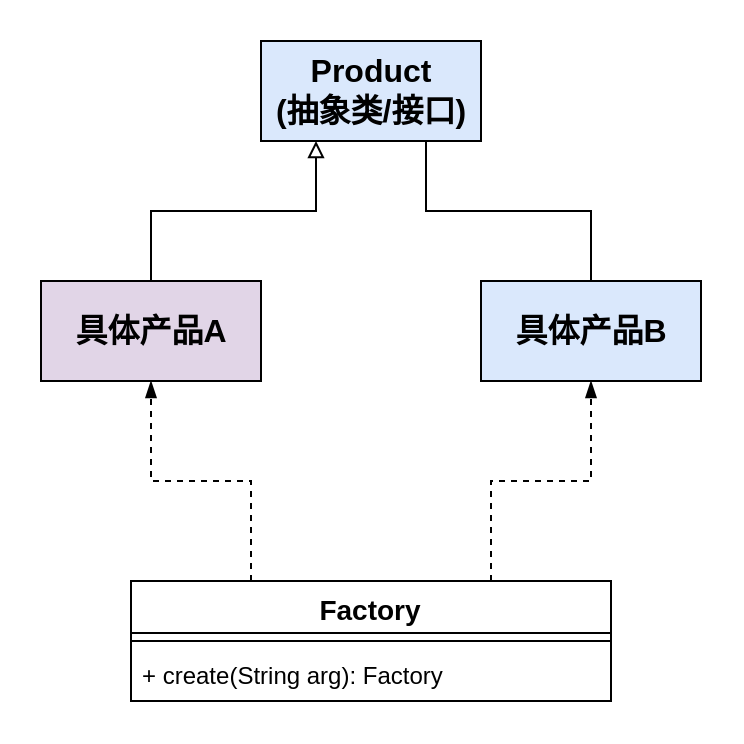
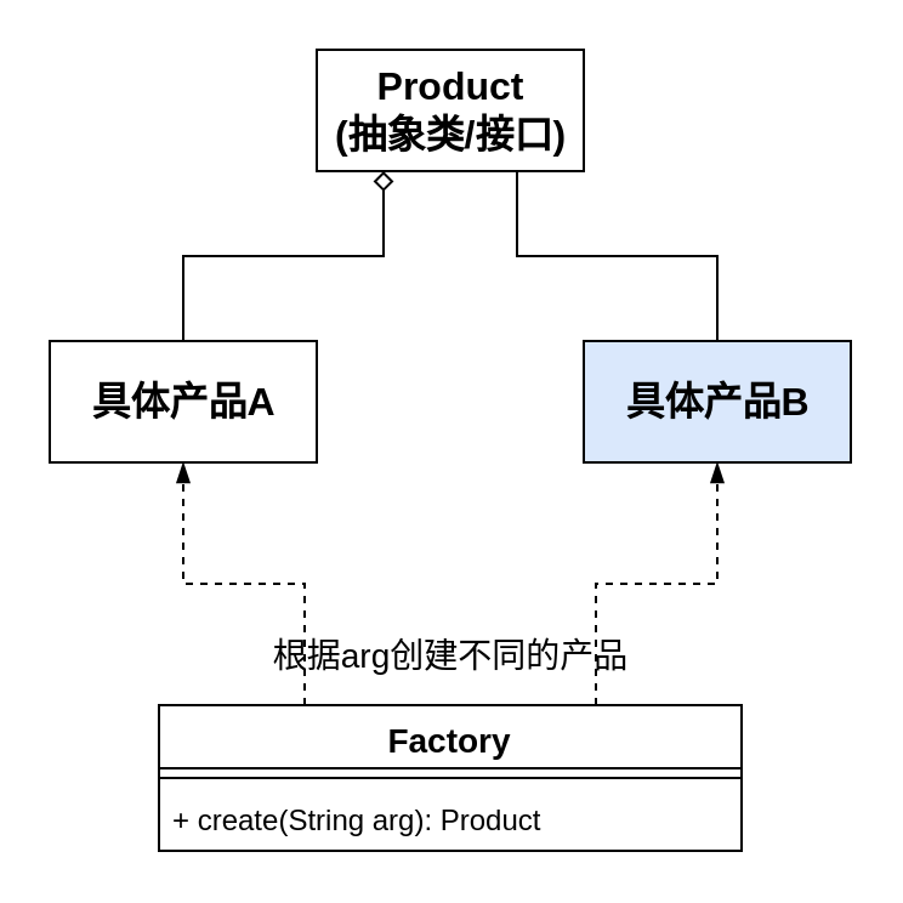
  <mxCell id="0" />
  <mxCell id="1" parent="0" />
- <mxCell id="2" value="&lt;b style=&quot;font-size: 16px&quot;&gt;Product&lt;br&gt;(抽象类/接口)&lt;/b&gt;" style="html=1;fillColor=#dae8fc;" vertex="1" parent="1"><mxGeometry x="130" y="20" width="110" height="50" as="geometry" /></mxCell>
- <mxCell id="3" style="edgeStyle=orthogonalEdgeStyle;rounded=0;orthogonalLoop=1;jettySize=auto;html=1;exitX=0.5;exitY=0;exitDx=0;exitDy=0;entryX=0.25;entryY=1;entryDx=0;entryDy=0;endArrow=block;endFill=0;" edge="1" parent="1" source="4" target="2"><mxGeometry relative="1" as="geometry" /></mxCell>
- <mxCell id="4" value="&lt;span style=&quot;font-size: 16px&quot;&gt;&lt;b&gt;具体产品A&lt;/b&gt;&lt;/span&gt;" style="html=1;fillColor=#e1d5e7;" vertex="1" parent="1"><mxGeometry x="20" y="140" width="110" height="50" as="geometry" /></mxCell>
+ <mxCell id="2" value="&lt;b style=&quot;font-size: 16px&quot;&gt;Product&lt;br&gt;(抽象类/接口)&lt;/b&gt;" style="html=1;" vertex="1" parent="1"><mxGeometry x="130" y="20" width="110" height="50" as="geometry" /></mxCell>
+ <mxCell id="3" style="edgeStyle=orthogonalEdgeStyle;rounded=0;orthogonalLoop=1;jettySize=auto;html=1;exitX=0.5;exitY=0;exitDx=0;exitDy=0;entryX=0.25;entryY=1;entryDx=0;entryDy=0;endArrow=diamond;endFill=0;" edge="1" parent="1" source="4" target="2"><mxGeometry relative="1" as="geometry" /></mxCell>
+ <mxCell id="4" value="&lt;span style=&quot;font-size: 16px&quot;&gt;&lt;b&gt;具体产品A&lt;/b&gt;&lt;/span&gt;" style="html=1;" vertex="1" parent="1"><mxGeometry x="20" y="140" width="110" height="50" as="geometry" /></mxCell>
  <mxCell id="5" style="edgeStyle=orthogonalEdgeStyle;rounded=0;orthogonalLoop=1;jettySize=auto;html=1;exitX=0.5;exitY=0;exitDx=0;exitDy=0;entryX=0.75;entryY=1;entryDx=0;entryDy=0;endArrow=none;endFill=0;" edge="1" parent="1" source="6" target="2"><mxGeometry relative="1" as="geometry" /></mxCell>
  <mxCell id="6" value="&lt;span style=&quot;font-size: 16px&quot;&gt;&lt;b&gt;具体产品B&lt;/b&gt;&lt;/span&gt;" style="html=1;fillColor=#dae8fc;" vertex="1" parent="1"><mxGeometry x="240" y="140" width="110" height="50" as="geometry" /></mxCell>
  <mxCell id="7" style="edgeStyle=orthogonalEdgeStyle;rounded=0;orthogonalLoop=1;jettySize=auto;html=1;exitX=0.75;exitY=0;exitDx=0;exitDy=0;entryX=0.5;entryY=1;entryDx=0;entryDy=0;fontSize=14;endArrow=blockThin;endFill=1;dashed=1;" edge="1" parent="1" source="9" target="6"><mxGeometry relative="1" as="geometry" /></mxCell>
  <mxCell id="8" style="edgeStyle=orthogonalEdgeStyle;rounded=0;orthogonalLoop=1;jettySize=auto;html=1;exitX=0.25;exitY=0;exitDx=0;exitDy=0;dashed=1;fontSize=14;endArrow=blockThin;endFill=1;" edge="1" parent="1" source="9" target="4"><mxGeometry relative="1" as="geometry" /></mxCell>
  <mxCell id="9" value="Factory" style="swimlane;fontStyle=1;align=center;verticalAlign=top;childLayout=stackLayout;horizontal=1;startSize=26;horizontalStack=0;resizeParent=1;resizeParentMax=0;resizeLast=0;collapsible=1;marginBottom=0;fontSize=14;" vertex="1" parent="1"><mxGeometry x="65" y="290" width="240" height="60" as="geometry" /></mxCell>
  <mxCell id="10" value="" style="line;strokeWidth=1;fillColor=none;align=left;verticalAlign=middle;spacingTop=-1;spacingLeft=3;spacingRight=3;rotatable=0;labelPosition=right;points=[];portConstraint=eastwest;" vertex="1" parent="9"><mxGeometry y="26" width="240" height="8" as="geometry" /></mxCell>
- <mxCell id="11" value="+ create(String arg): Factory" style="text;strokeColor=none;fillColor=none;align=left;verticalAlign=top;spacingLeft=4;spacingRight=4;overflow=hidden;rotatable=0;points=[[0,0.5],[1,0.5]];portConstraint=eastwest;" vertex="1" parent="9"><mxGeometry y="34" width="240" height="26" as="geometry" /></mxCell>
+ <mxCell id="11" value="+ create(String arg): Product" style="text;strokeColor=none;fillColor=none;align=left;verticalAlign=top;spacingLeft=4;spacingRight=4;overflow=hidden;rotatable=0;points=[[0,0.5],[1,0.5]];portConstraint=eastwest;" vertex="1" parent="9"><mxGeometry y="34" width="240" height="26" as="geometry" /></mxCell>
+ <mxCell id="12" value="根据arg创建不同的产品" style="text;html=1;strokeColor=none;fillColor=none;align=center;verticalAlign=middle;whiteSpace=wrap;rounded=0;fontSize=14;" vertex="1" parent="1"><mxGeometry x="107.5" y="260" width="155" height="20" as="geometry" /></mxCell>
